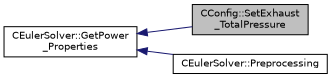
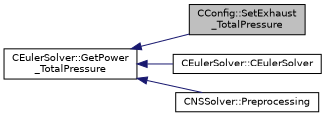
  digraph {
    rankdir=LR
    node [color=black fillcolor=white fontname=Helvetica fontsize=10 shape=record style=filled]
    edge [color=midnightblue dir=back fontname=Helvetica fontsize=10 labelfontname=Helvetica labelfontsize=10 style=solid]
    n1 [fillcolor=grey75 fontcolor=black height=0.2 label="CConfig::SetExhaust\l_TotalPressure" width=0.4]
-   n2 [height=0.2 label="CEulerSolver::GetPower\l_Properties" width=0.4]
-   n3 [height=0.2 label="CEulerSolver::Preprocessing" width=0.4]
+   n2 [height=0.2 label="CEulerSolver::GetPower\l_TotalPressure" width=0.4]
+   n3 [height=0.2 label="CEulerSolver::CEulerSolver" width=0.4]
+   n4 [height=0.2 label="CNSSolver::Preprocessing" width=0.4]
    n2 -> n1
    n2 -> n3
+   n2 -> n4
  }
